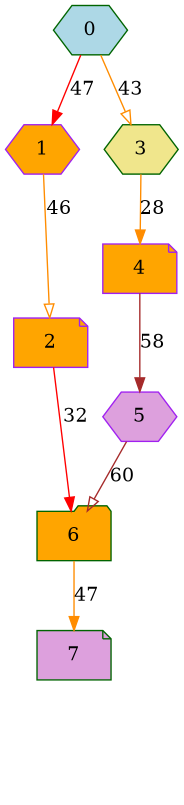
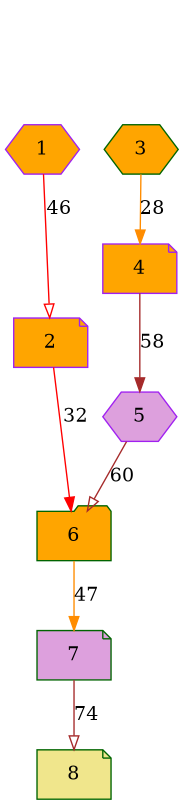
  digraph {
    node [color=darkgreen fillcolor=orange shape=hexagon style=filled]
    edge [arrowhead=normal color=red]
-   0 [fillcolor=lightblue]
    1 [color=purple]
-   3 [fillcolor=khaki]
+   3
    2 [color=purple shape=note]
    4 [color=purple shape=note]
    6 [shape=folder]
    5 [color=purple fillcolor=plum]
    7 [fillcolor=plum shape=note]
-   0 -> 1 [label=47]
-   0 -> 3 [arrowhead=onormal color=darkorange label=43]
-   1 -> 2 [arrowhead=onormal color=darkorange label=46]
+   8 [fillcolor=khaki shape=note]
+   1 -> 2 [arrowhead=onormal label=46]
    3 -> 4 [color=darkorange label=28]
    2 -> 6 [label=32]
    4 -> 5 [color=brown label=58]
    6 -> 7 [color=darkorange label=47]
    5 -> 6 [arrowhead=onormal color=brown label=60]
+   7 -> 8 [arrowhead=onormal color=brown label=74]
  }
